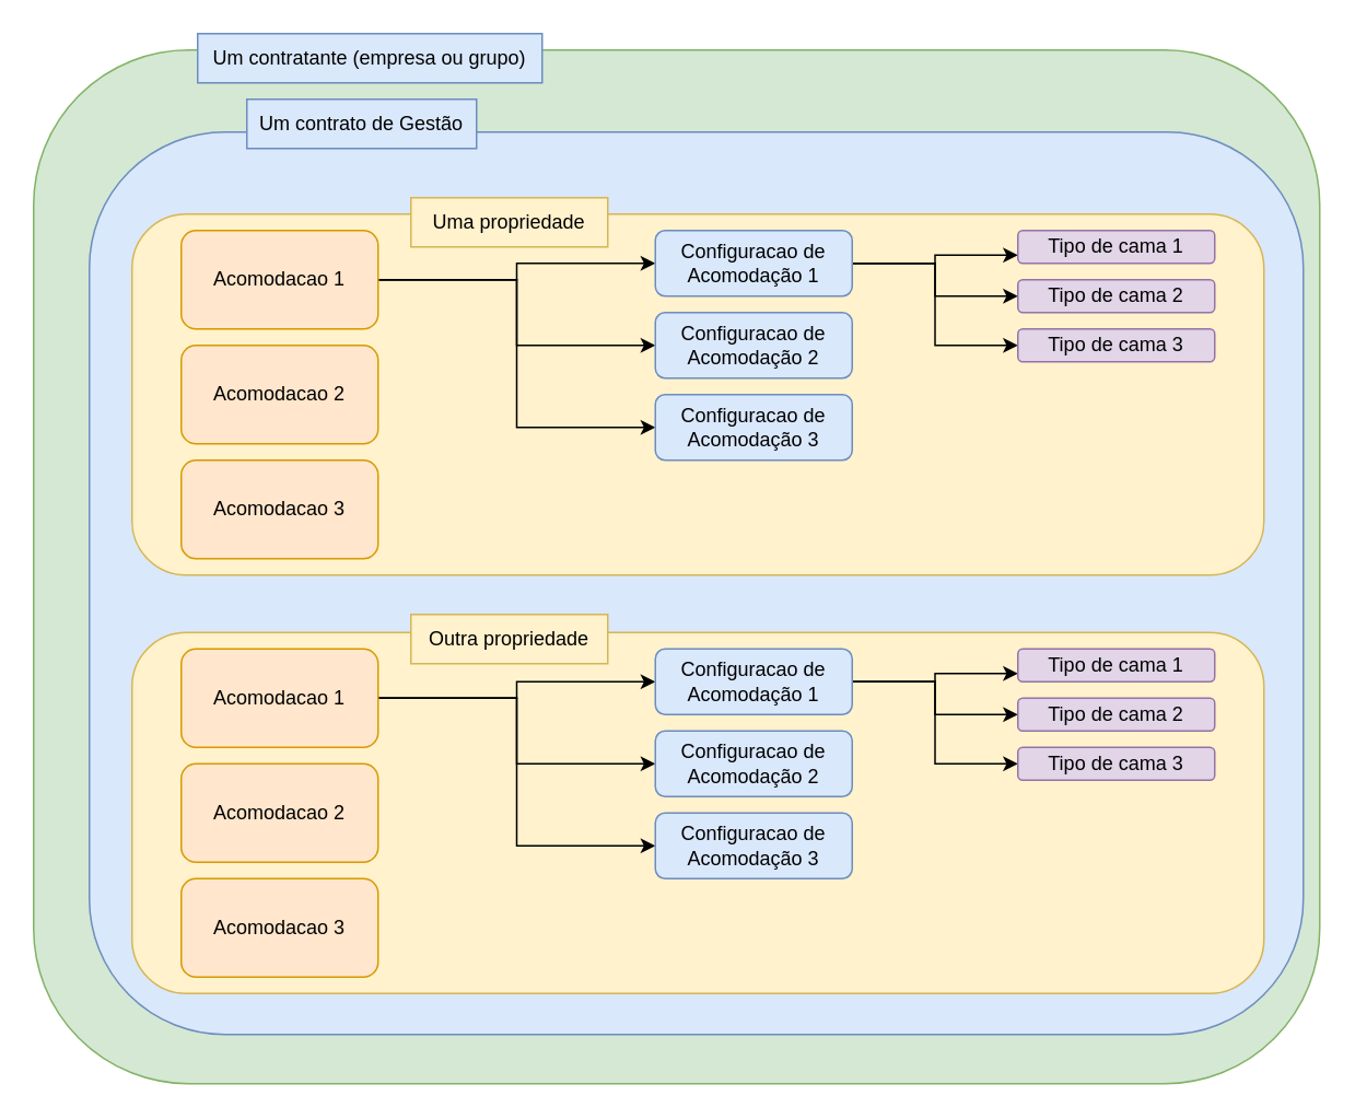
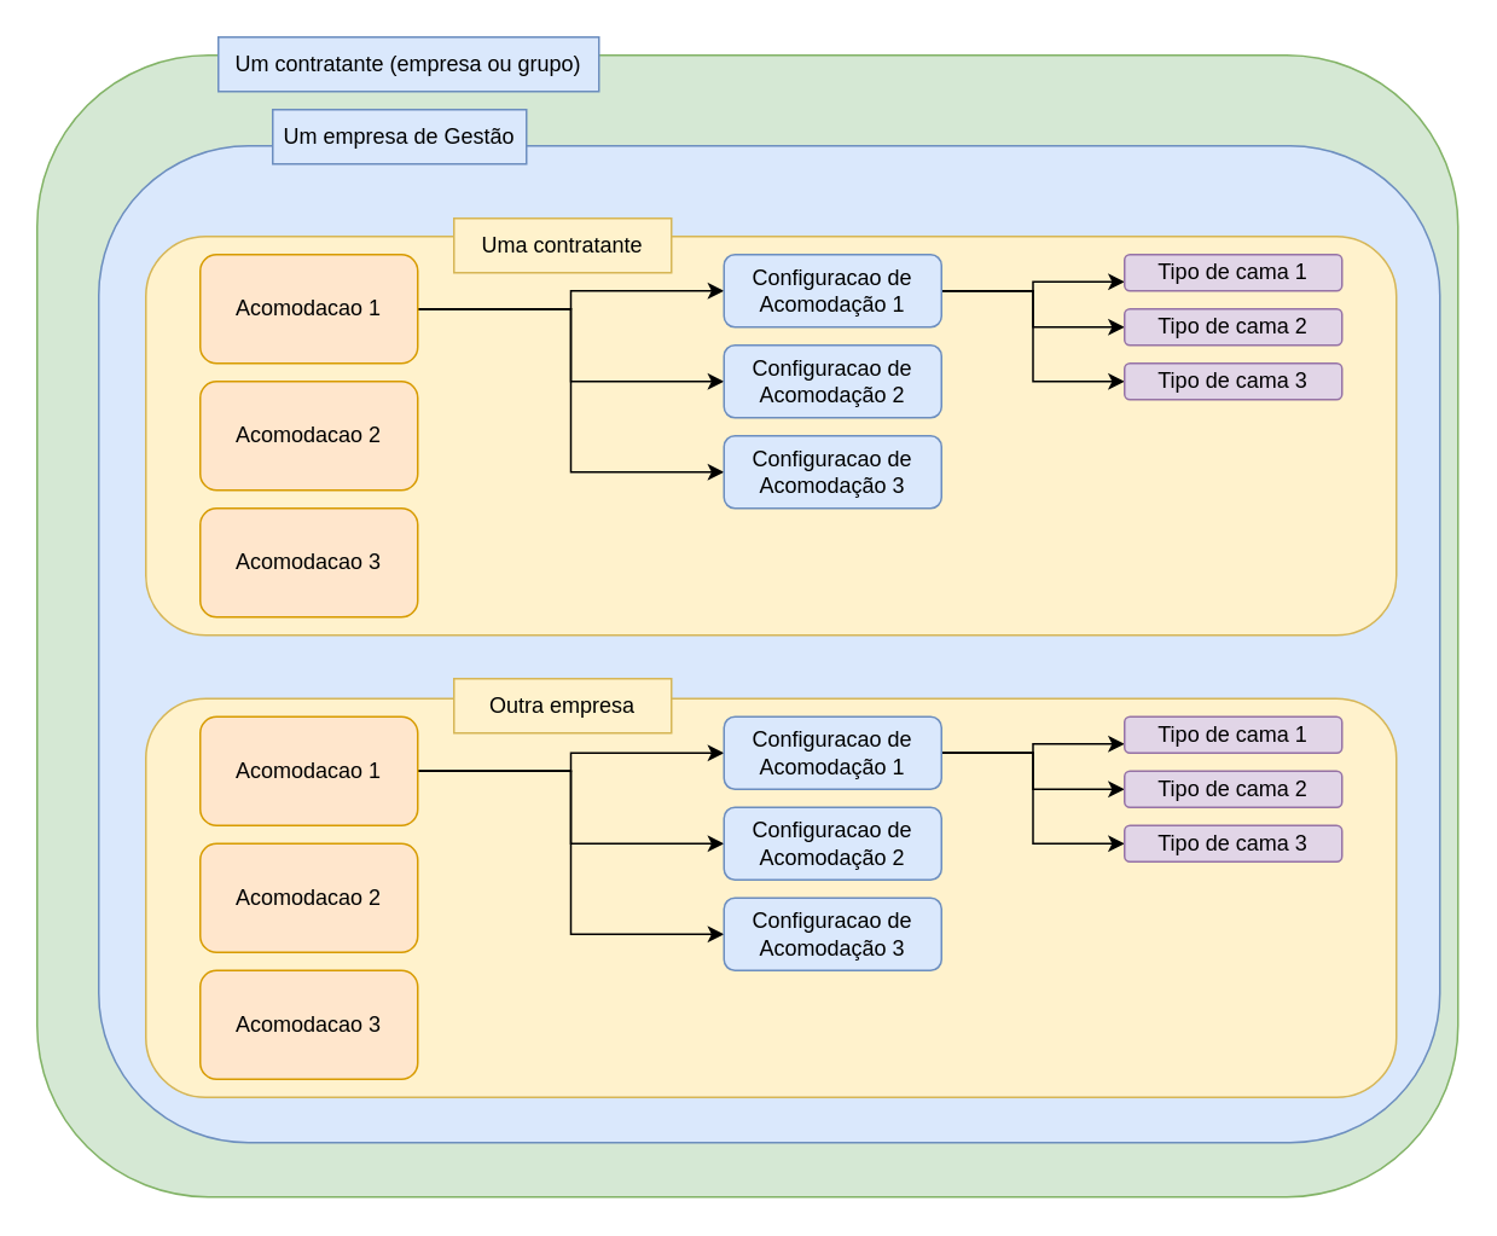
  <mxCell id="0" />
  <mxCell id="1" parent="0" />
  <mxCell id="2" value="" style="rounded=1;whiteSpace=wrap;html=1;fillColor=#d5e8d4;strokeColor=#82b366;" vertex="1" parent="1"><mxGeometry x="20" y="30" width="784" height="630" as="geometry" /></mxCell>
  <mxCell id="3" value="" style="rounded=1;whiteSpace=wrap;html=1;fillColor=#dae8fc;strokeColor=#6c8ebf;" vertex="1" parent="1"><mxGeometry x="54" y="80" width="740" height="550" as="geometry" /></mxCell>
  <mxCell id="4" value="" style="rounded=1;whiteSpace=wrap;html=1;fillColor=#fff2cc;strokeColor=#d6b656;" vertex="1" parent="1"><mxGeometry x="80" y="130" width="690" height="220" as="geometry" /></mxCell>
- <mxCell id="5" value="Uma propriedade" style="text;html=1;align=center;verticalAlign=middle;whiteSpace=wrap;rounded=0;fillColor=#fff2cc;strokeColor=#d6b656;" vertex="1" parent="1"><mxGeometry x="250" y="120" width="120" height="30" as="geometry" /></mxCell>
+ <mxCell id="5" value="Uma contratante" style="text;html=1;align=center;verticalAlign=middle;whiteSpace=wrap;rounded=0;fillColor=#fff2cc;strokeColor=#d6b656;" vertex="1" parent="1"><mxGeometry x="250" y="120" width="120" height="30" as="geometry" /></mxCell>
  <mxCell id="6" style="edgeStyle=orthogonalEdgeStyle;rounded=0;orthogonalLoop=1;jettySize=auto;html=1;" edge="1" parent="1" source="9" target="15"><mxGeometry relative="1" as="geometry" /></mxCell>
  <mxCell id="7" style="edgeStyle=orthogonalEdgeStyle;rounded=0;orthogonalLoop=1;jettySize=auto;html=1;entryX=0;entryY=0.5;entryDx=0;entryDy=0;" edge="1" parent="1" source="9" target="17"><mxGeometry relative="1" as="geometry" /></mxCell>
  <mxCell id="8" style="edgeStyle=orthogonalEdgeStyle;rounded=0;orthogonalLoop=1;jettySize=auto;html=1;entryX=0;entryY=0.5;entryDx=0;entryDy=0;" edge="1" parent="1" source="9" target="16"><mxGeometry relative="1" as="geometry" /></mxCell>
  <mxCell id="9" value="Acomodacao 1" style="rounded=1;whiteSpace=wrap;html=1;fillColor=#ffe6cc;strokeColor=#d79b00;" vertex="1" parent="1"><mxGeometry x="110" y="140" width="120" height="60" as="geometry" /></mxCell>
  <mxCell id="10" value="Acomodacao 2" style="rounded=1;whiteSpace=wrap;html=1;fillColor=#ffe6cc;strokeColor=#d79b00;" vertex="1" parent="1"><mxGeometry x="110" y="210" width="120" height="60" as="geometry" /></mxCell>
  <mxCell id="11" value="Acomodacao 3" style="rounded=1;whiteSpace=wrap;html=1;fillColor=#ffe6cc;strokeColor=#d79b00;" vertex="1" parent="1"><mxGeometry x="110" y="280" width="120" height="60" as="geometry" /></mxCell>
  <mxCell id="12" style="edgeStyle=orthogonalEdgeStyle;rounded=0;orthogonalLoop=1;jettySize=auto;html=1;entryX=0;entryY=0.75;entryDx=0;entryDy=0;" edge="1" parent="1" source="15" target="18"><mxGeometry relative="1" as="geometry" /></mxCell>
  <mxCell id="13" style="edgeStyle=orthogonalEdgeStyle;rounded=0;orthogonalLoop=1;jettySize=auto;html=1;" edge="1" parent="1" source="15" target="19"><mxGeometry relative="1" as="geometry" /></mxCell>
  <mxCell id="14" style="edgeStyle=orthogonalEdgeStyle;rounded=0;orthogonalLoop=1;jettySize=auto;html=1;entryX=0;entryY=0.5;entryDx=0;entryDy=0;" edge="1" parent="1" source="15" target="20"><mxGeometry relative="1" as="geometry" /></mxCell>
  <mxCell id="15" value="Configuracao de Acomodação 1" style="rounded=1;whiteSpace=wrap;html=1;fillColor=#dae8fc;strokeColor=#6c8ebf;" vertex="1" parent="1"><mxGeometry x="399" y="140" width="120" height="40" as="geometry" /></mxCell>
  <mxCell id="16" value="Configuracao de Acomodação 2" style="rounded=1;whiteSpace=wrap;html=1;fillColor=#dae8fc;strokeColor=#6c8ebf;" vertex="1" parent="1"><mxGeometry x="399" y="190" width="120" height="40" as="geometry" /></mxCell>
  <mxCell id="17" value="Configuracao de Acomodação 3" style="rounded=1;whiteSpace=wrap;html=1;fillColor=#dae8fc;strokeColor=#6c8ebf;" vertex="1" parent="1"><mxGeometry x="399" y="240" width="120" height="40" as="geometry" /></mxCell>
  <mxCell id="18" value="Tipo de cama 1" style="rounded=1;whiteSpace=wrap;html=1;fillColor=#e1d5e7;strokeColor=#9673a6;" vertex="1" parent="1"><mxGeometry x="620" y="140" width="120" height="20" as="geometry" /></mxCell>
  <mxCell id="19" value="Tipo de cama 2" style="rounded=1;whiteSpace=wrap;html=1;fillColor=#e1d5e7;strokeColor=#9673a6;" vertex="1" parent="1"><mxGeometry x="620" y="170" width="120" height="20" as="geometry" /></mxCell>
  <mxCell id="20" value="Tipo de cama 3" style="rounded=1;whiteSpace=wrap;html=1;fillColor=#e1d5e7;strokeColor=#9673a6;" vertex="1" parent="1"><mxGeometry x="620" y="200" width="120" height="20" as="geometry" /></mxCell>
  <mxCell id="21" value="" style="rounded=1;whiteSpace=wrap;html=1;fillColor=#fff2cc;strokeColor=#d6b656;" vertex="1" parent="1"><mxGeometry x="80" y="385" width="690" height="220" as="geometry" /></mxCell>
  <mxCell id="22" style="edgeStyle=orthogonalEdgeStyle;rounded=0;orthogonalLoop=1;jettySize=auto;html=1;" edge="1" parent="1" source="25" target="31"><mxGeometry relative="1" as="geometry" /></mxCell>
  <mxCell id="23" style="edgeStyle=orthogonalEdgeStyle;rounded=0;orthogonalLoop=1;jettySize=auto;html=1;entryX=0;entryY=0.5;entryDx=0;entryDy=0;" edge="1" parent="1" source="25" target="33"><mxGeometry relative="1" as="geometry" /></mxCell>
  <mxCell id="24" style="edgeStyle=orthogonalEdgeStyle;rounded=0;orthogonalLoop=1;jettySize=auto;html=1;entryX=0;entryY=0.5;entryDx=0;entryDy=0;" edge="1" parent="1" source="25" target="32"><mxGeometry relative="1" as="geometry" /></mxCell>
  <mxCell id="25" value="Acomodacao 1" style="rounded=1;whiteSpace=wrap;html=1;fillColor=#ffe6cc;strokeColor=#d79b00;" vertex="1" parent="1"><mxGeometry x="110" y="395" width="120" height="60" as="geometry" /></mxCell>
  <mxCell id="26" value="Acomodacao 2" style="rounded=1;whiteSpace=wrap;html=1;fillColor=#ffe6cc;strokeColor=#d79b00;" vertex="1" parent="1"><mxGeometry x="110" y="465" width="120" height="60" as="geometry" /></mxCell>
  <mxCell id="27" value="Acomodacao 3" style="rounded=1;whiteSpace=wrap;html=1;fillColor=#ffe6cc;strokeColor=#d79b00;" vertex="1" parent="1"><mxGeometry x="110" y="535" width="120" height="60" as="geometry" /></mxCell>
  <mxCell id="28" style="edgeStyle=orthogonalEdgeStyle;rounded=0;orthogonalLoop=1;jettySize=auto;html=1;entryX=0;entryY=0.75;entryDx=0;entryDy=0;" edge="1" parent="1" source="31" target="34"><mxGeometry relative="1" as="geometry" /></mxCell>
  <mxCell id="29" style="edgeStyle=orthogonalEdgeStyle;rounded=0;orthogonalLoop=1;jettySize=auto;html=1;" edge="1" parent="1" source="31" target="35"><mxGeometry relative="1" as="geometry" /></mxCell>
  <mxCell id="30" style="edgeStyle=orthogonalEdgeStyle;rounded=0;orthogonalLoop=1;jettySize=auto;html=1;entryX=0;entryY=0.5;entryDx=0;entryDy=0;" edge="1" parent="1" source="31" target="36"><mxGeometry relative="1" as="geometry" /></mxCell>
  <mxCell id="31" value="Configuracao de Acomodação 1" style="rounded=1;whiteSpace=wrap;html=1;fillColor=#dae8fc;strokeColor=#6c8ebf;" vertex="1" parent="1"><mxGeometry x="399" y="395" width="120" height="40" as="geometry" /></mxCell>
  <mxCell id="32" value="Configuracao de Acomodação 2" style="rounded=1;whiteSpace=wrap;html=1;fillColor=#dae8fc;strokeColor=#6c8ebf;" vertex="1" parent="1"><mxGeometry x="399" y="445" width="120" height="40" as="geometry" /></mxCell>
  <mxCell id="33" value="Configuracao de Acomodação 3" style="rounded=1;whiteSpace=wrap;html=1;fillColor=#dae8fc;strokeColor=#6c8ebf;" vertex="1" parent="1"><mxGeometry x="399" y="495" width="120" height="40" as="geometry" /></mxCell>
  <mxCell id="34" value="Tipo de cama 1" style="rounded=1;whiteSpace=wrap;html=1;fillColor=#e1d5e7;strokeColor=#9673a6;" vertex="1" parent="1"><mxGeometry x="620" y="395" width="120" height="20" as="geometry" /></mxCell>
  <mxCell id="35" value="Tipo de cama 2" style="rounded=1;whiteSpace=wrap;html=1;fillColor=#e1d5e7;strokeColor=#9673a6;" vertex="1" parent="1"><mxGeometry x="620" y="425" width="120" height="20" as="geometry" /></mxCell>
  <mxCell id="36" value="Tipo de cama 3" style="rounded=1;whiteSpace=wrap;html=1;fillColor=#e1d5e7;strokeColor=#9673a6;" vertex="1" parent="1"><mxGeometry x="620" y="455" width="120" height="20" as="geometry" /></mxCell>
- <mxCell id="37" value="Outra propriedade" style="text;html=1;align=center;verticalAlign=middle;whiteSpace=wrap;rounded=0;fillColor=#fff2cc;strokeColor=#d6b656;" vertex="1" parent="1"><mxGeometry x="250" y="374" width="120" height="30" as="geometry" /></mxCell>
- <mxCell id="38" value="Um contrato de Gestão" style="text;html=1;align=center;verticalAlign=middle;whiteSpace=wrap;rounded=0;fillColor=#dae8fc;strokeColor=#6c8ebf;" vertex="1" parent="1"><mxGeometry x="150" y="60" width="140" height="30" as="geometry" /></mxCell>
+ <mxCell id="37" value="Outra empresa" style="text;html=1;align=center;verticalAlign=middle;whiteSpace=wrap;rounded=0;fillColor=#fff2cc;strokeColor=#d6b656;" vertex="1" parent="1"><mxGeometry x="250" y="374" width="120" height="30" as="geometry" /></mxCell>
+ <mxCell id="38" value="Um empresa de Gestão" style="text;html=1;align=center;verticalAlign=middle;whiteSpace=wrap;rounded=0;fillColor=#dae8fc;strokeColor=#6c8ebf;" vertex="1" parent="1"><mxGeometry x="150" y="60" width="140" height="30" as="geometry" /></mxCell>
  <mxCell id="39" value="Um contratante (empresa ou grupo)" style="text;html=1;align=center;verticalAlign=middle;whiteSpace=wrap;rounded=0;fillColor=#dae8fc;strokeColor=#6c8ebf;" vertex="1" parent="1"><mxGeometry x="120" y="20" width="210" height="30" as="geometry" /></mxCell>
